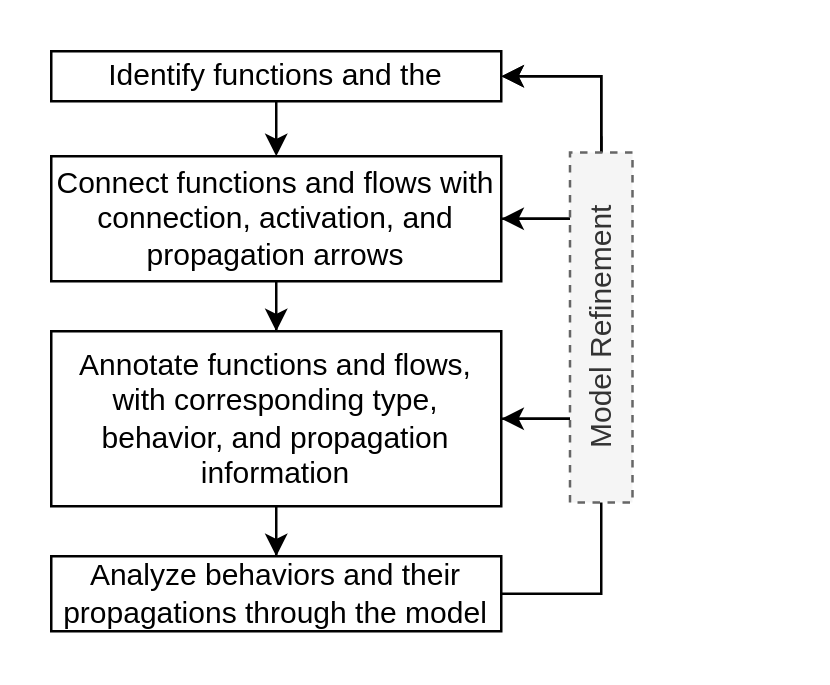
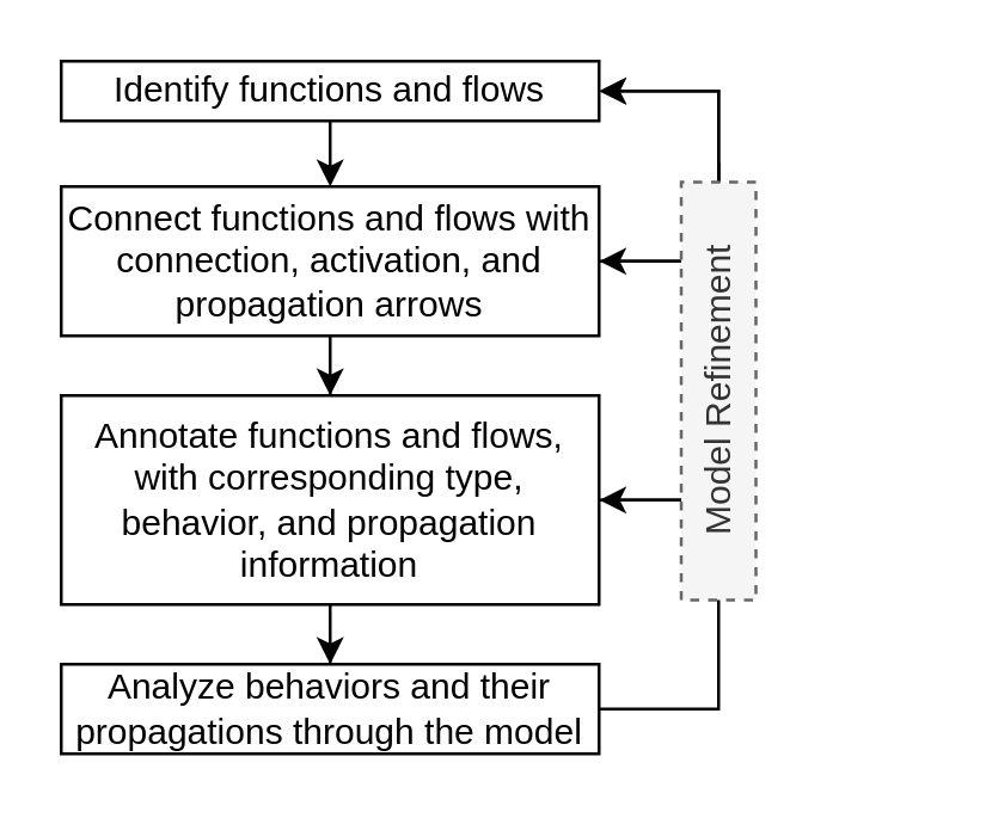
  <mxCell id="0" />
  <mxCell id="1" parent="0" />
  <mxCell id="2" style="edgeStyle=orthogonalEdgeStyle;rounded=0;orthogonalLoop=1;jettySize=auto;html=1;exitX=0.5;exitY=1;exitDx=0;exitDy=0;" edge="1" parent="1" source="4" target="9"><mxGeometry relative="1" as="geometry" /></mxCell>
  <mxCell id="3" style="edgeStyle=orthogonalEdgeStyle;rounded=0;orthogonalLoop=1;jettySize=auto;html=1;exitX=1;exitY=0.5;exitDx=0;exitDy=0;entryX=1;entryY=0.5;entryDx=0;entryDy=0;" edge="1" parent="1" source="4" target="6"><mxGeometry relative="1" as="geometry"><Array as="points"><mxPoint x="240" y="87" /><mxPoint x="240" y="30" /></Array></mxGeometry></mxCell>
  <mxCell id="4" value="Connect functions and flows with connection, activation, and propagation arrows" style="rounded=0;whiteSpace=wrap;html=1;" vertex="1" parent="1"><mxGeometry x="20" y="62" width="180" height="50" as="geometry" /></mxCell>
  <mxCell id="5" style="edgeStyle=orthogonalEdgeStyle;rounded=0;orthogonalLoop=1;jettySize=auto;html=1;exitX=0.5;exitY=1;exitDx=0;exitDy=0;entryX=0.5;entryY=0;entryDx=0;entryDy=0;" edge="1" parent="1" source="6" target="4"><mxGeometry relative="1" as="geometry" /></mxCell>
- <mxCell id="6" value="Identify functions and the" style="rounded=0;whiteSpace=wrap;html=1;" vertex="1" parent="1"><mxGeometry x="20" y="20" width="180" height="20" as="geometry" /></mxCell>
+ <mxCell id="6" value="Identify functions and flows" style="rounded=0;whiteSpace=wrap;html=1;" vertex="1" parent="1"><mxGeometry x="20" y="20" width="180" height="20" as="geometry" /></mxCell>
  <mxCell id="7" style="edgeStyle=orthogonalEdgeStyle;rounded=0;orthogonalLoop=1;jettySize=auto;html=1;exitX=0.5;exitY=1;exitDx=0;exitDy=0;" edge="1" parent="1" source="9" target="11"><mxGeometry relative="1" as="geometry" /></mxCell>
  <mxCell id="8" style="edgeStyle=orthogonalEdgeStyle;rounded=0;orthogonalLoop=1;jettySize=auto;html=1;entryX=1;entryY=0.5;entryDx=0;entryDy=0;" edge="1" parent="1" target="4"><mxGeometry relative="1" as="geometry"><mxPoint x="240" y="54" as="sourcePoint" /><Array as="points"><mxPoint x="240" y="87" /></Array></mxGeometry></mxCell>
  <mxCell id="9" value="Annotate functions and flows, with corresponding type, behavior, and propagation information" style="rounded=0;whiteSpace=wrap;html=1;" vertex="1" parent="1"><mxGeometry x="20" y="132" width="180" height="70" as="geometry" /></mxCell>
  <mxCell id="10" style="edgeStyle=orthogonalEdgeStyle;rounded=0;orthogonalLoop=1;jettySize=auto;html=1;exitX=1;exitY=0.5;exitDx=0;exitDy=0;entryX=1;entryY=0.5;entryDx=0;entryDy=0;" edge="1" parent="1" source="11" target="9"><mxGeometry relative="1" as="geometry"><Array as="points"><mxPoint x="240" y="237" /><mxPoint x="240" y="167" /></Array></mxGeometry></mxCell>
  <mxCell id="11" value="Analyze behaviors and their propagations through the model" style="rounded=0;whiteSpace=wrap;html=1;" vertex="1" parent="1"><mxGeometry x="20" y="222" width="180" height="30" as="geometry" /></mxCell>
  <mxCell id="12" value="" style="edgeStyle=orthogonalEdgeStyle;rounded=0;orthogonalLoop=1;jettySize=auto;html=1;exitX=1;exitY=0.5;exitDx=0;exitDy=0;entryX=1;entryY=0.5;entryDx=0;entryDy=0;" edge="1" parent="1" source="9" target="6"><mxGeometry relative="1" as="geometry"><mxPoint x="200" y="177" as="sourcePoint" /><mxPoint x="200" y="87" as="targetPoint" /><Array as="points"><mxPoint x="240" y="167" /><mxPoint x="240" y="30" /></Array></mxGeometry></mxCell>
  <mxCell id="13" value="Model Refinement" style="text;html=1;align=center;verticalAlign=middle;whiteSpace=wrap;rounded=0;rotation=-90;fillColor=#f5f5f5;strokeColor=#666666;dashed=1;fontColor=#333333;" vertex="1" parent="1"><mxGeometry x="170" y="118" width="140" height="25" as="geometry" /></mxCell>
